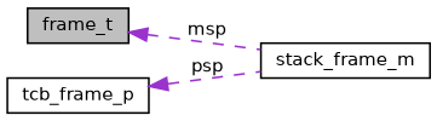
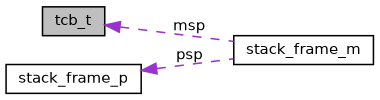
  digraph {
    rankdir=LR
    node [color=black fillcolor=white fontname=Helvetica fontsize=10 shape=record style=filled]
    edge [color=darkorchid3 dir=back fontname=Helvetica fontsize=10 labelfontname=Helvetica labelfontsize=10 style=dashed]
-   n1 [fillcolor=grey75 fontcolor=black height=0.2 label=frame_t width=0.4]
+   n1 [fillcolor=grey75 fontcolor=black height=0.2 label=tcb_t width=0.4]
    n2 [height=0.2 label=stack_frame_m width=0.4]
-   n3 [height=0.2 label=tcb_frame_p width=0.4]
+   n3 [height=0.2 label=stack_frame_p width=0.4]
    n1 -> n2 [label=" msp"]
    n3 -> n2 [label=" psp"]
  }
